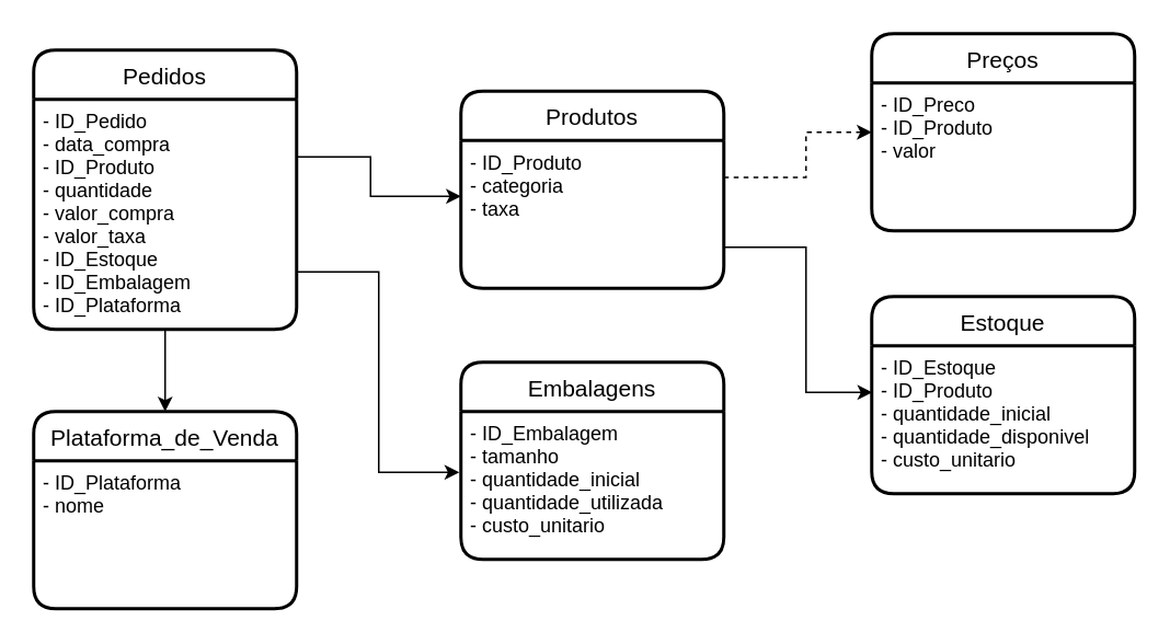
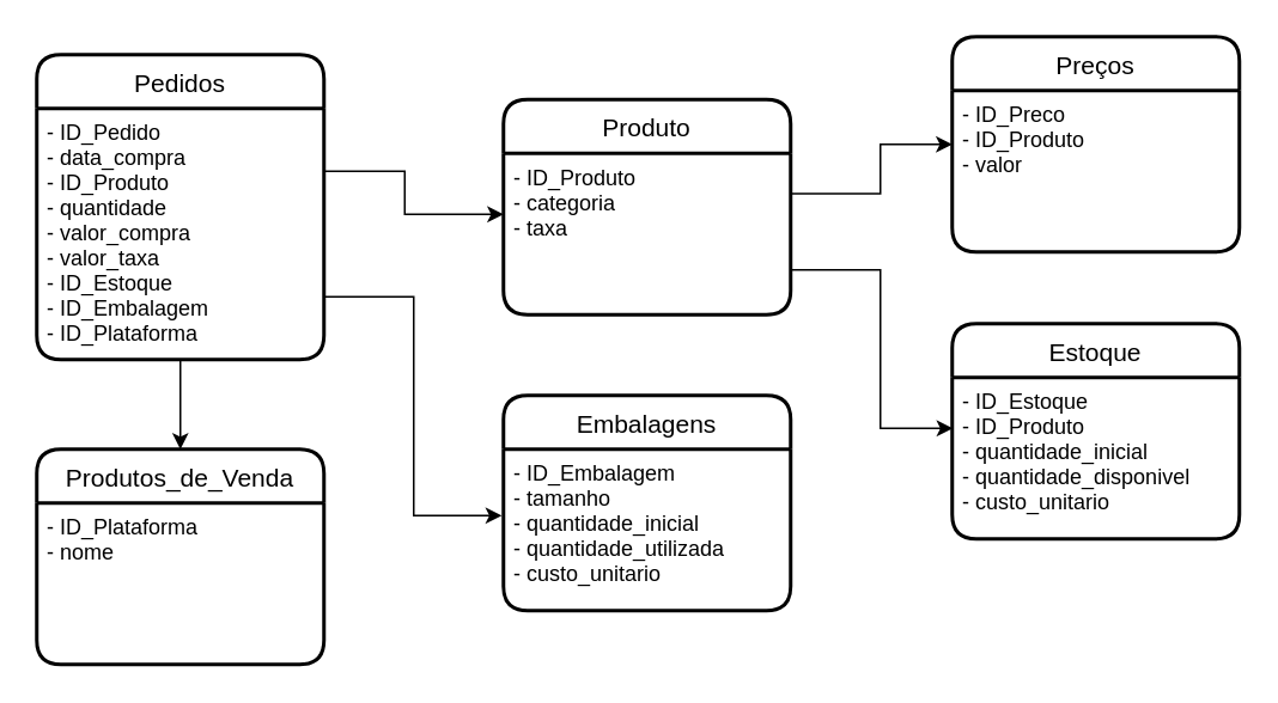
  <mxCell id="0" />
  <mxCell id="1" parent="0" />
  <mxCell id="2" value="Pedidos" style="swimlane;childLayout=stackLayout;horizontal=1;startSize=30;horizontalStack=0;rounded=1;fontSize=14;fontStyle=0;strokeWidth=2;resizeParent=0;resizeLast=1;shadow=0;dashed=0;align=center;" parent="1" vertex="1"><mxGeometry x="20" y="30" width="160" height="170" as="geometry" /></mxCell>
  <mxCell id="3" value="- ID_Pedido&#10;- data_compra&#10;- ID_Produto&#10;- quantidade&#10;- valor_compra&#10;- valor_taxa&#10;- ID_Estoque&#10;- ID_Embalagem&#10;- ID_Plataforma&#10;&#10;" style="align=left;strokeColor=none;fillColor=none;spacingLeft=4;fontSize=12;verticalAlign=top;resizable=0;rotatable=0;part=1;" parent="2" vertex="1"><mxGeometry y="30" width="160" height="140" as="geometry" /></mxCell>
  <mxCell id="4" style="edgeStyle=orthogonalEdgeStyle;rounded=0;orthogonalLoop=1;jettySize=auto;html=1;exitX=1;exitY=0.16;exitDx=0;exitDy=0;exitPerimeter=0;entryX=0;entryY=0.378;entryDx=0;entryDy=0;entryPerimeter=0;" parent="1" source="3" target="7" edge="1"><mxGeometry relative="1" as="geometry"><mxPoint x="330" y="110" as="targetPoint" /><Array as="points"><mxPoint x="180" y="95" /><mxPoint x="225" y="95" /><mxPoint x="225" y="119" /></Array></mxGeometry></mxCell>
  <mxCell id="5" style="edgeStyle=orthogonalEdgeStyle;rounded=0;orthogonalLoop=1;jettySize=auto;html=1;entryX=0.002;entryY=0.315;entryDx=0;entryDy=0;entryPerimeter=0;" parent="1" source="6" target="13" edge="1"><mxGeometry relative="1" as="geometry"><Array as="points"><mxPoint x="490" y="150" /><mxPoint x="490" y="238" /></Array></mxGeometry></mxCell>
- <mxCell id="6" value="Produtos" style="swimlane;childLayout=stackLayout;horizontal=1;startSize=30;horizontalStack=0;rounded=1;fontSize=14;fontStyle=0;strokeWidth=2;resizeParent=0;resizeLast=1;shadow=0;dashed=0;align=center;" parent="1" vertex="1"><mxGeometry x="280" y="55" width="160" height="120" as="geometry" /></mxCell>
+ <mxCell id="6" value="Produto" style="swimlane;childLayout=stackLayout;horizontal=1;startSize=30;horizontalStack=0;rounded=1;fontSize=14;fontStyle=0;strokeWidth=2;resizeParent=0;resizeLast=1;shadow=0;dashed=0;align=center;" parent="1" vertex="1"><mxGeometry x="280" y="55" width="160" height="120" as="geometry" /></mxCell>
  <mxCell id="7" value="- ID_Produto&#10;- categoria&#10;- taxa" style="align=left;strokeColor=none;fillColor=none;spacingLeft=4;fontSize=12;verticalAlign=top;resizable=0;rotatable=0;part=1;" parent="6" vertex="1"><mxGeometry y="30" width="160" height="90" as="geometry" /></mxCell>
  <mxCell id="8" style="edgeStyle=orthogonalEdgeStyle;rounded=0;orthogonalLoop=1;jettySize=auto;html=1;exitX=0.5;exitY=1;exitDx=0;exitDy=0;" parent="6" source="7" target="7" edge="1"><mxGeometry relative="1" as="geometry" /></mxCell>
  <mxCell id="9" value="Embalagens" style="swimlane;childLayout=stackLayout;horizontal=1;startSize=30;horizontalStack=0;rounded=1;fontSize=14;fontStyle=0;strokeWidth=2;resizeParent=0;resizeLast=1;shadow=0;dashed=0;align=center;" parent="1" vertex="1"><mxGeometry x="280" y="220" width="160" height="120" as="geometry" /></mxCell>
  <mxCell id="10" value="- ID_Embalagem&#10;- tamanho&#10;- quantidade_inicial&#10;- quantidade_utilizada&#10;- custo_unitario&#10;" style="align=left;strokeColor=none;fillColor=none;spacingLeft=4;fontSize=12;verticalAlign=top;resizable=0;rotatable=0;part=1;" parent="9" vertex="1"><mxGeometry y="30" width="160" height="90" as="geometry" /></mxCell>
  <mxCell id="11" style="edgeStyle=orthogonalEdgeStyle;rounded=0;orthogonalLoop=1;jettySize=auto;html=1;exitX=1;exitY=0.75;exitDx=0;exitDy=0;entryX=-0.006;entryY=0.411;entryDx=0;entryDy=0;entryPerimeter=0;" parent="1" source="3" target="10" edge="1"><mxGeometry relative="1" as="geometry" /></mxCell>
  <mxCell id="12" value="Estoque" style="swimlane;childLayout=stackLayout;horizontal=1;startSize=30;horizontalStack=0;rounded=1;fontSize=14;fontStyle=0;strokeWidth=2;resizeParent=0;resizeLast=1;shadow=0;dashed=0;align=center;" parent="1" vertex="1"><mxGeometry x="530" y="180" width="160" height="120" as="geometry" /></mxCell>
  <mxCell id="13" value="- ID_Estoque&#10;- ID_Produto&#10;- quantidade_inicial&#10;- quantidade_disponivel&#10;- custo_unitario&#10;" style="align=left;strokeColor=none;fillColor=none;spacingLeft=4;fontSize=12;verticalAlign=top;resizable=0;rotatable=0;part=1;" parent="12" vertex="1"><mxGeometry y="30" width="160" height="90" as="geometry" /></mxCell>
  <mxCell id="14" value="Preços" style="swimlane;childLayout=stackLayout;horizontal=1;startSize=30;horizontalStack=0;rounded=1;fontSize=14;fontStyle=0;strokeWidth=2;resizeParent=0;resizeLast=1;shadow=0;dashed=0;align=center;" vertex="1" parent="1"><mxGeometry x="530" y="20" width="160" height="120" as="geometry" /></mxCell>
  <mxCell id="15" value="- ID_Preco&#10;- ID_Produto&#10;- valor&#10;" style="align=left;strokeColor=none;fillColor=none;spacingLeft=4;fontSize=12;verticalAlign=top;resizable=0;rotatable=0;part=1;" vertex="1" parent="14"><mxGeometry y="30" width="160" height="90" as="geometry" /></mxCell>
- <mxCell id="16" style="edgeStyle=orthogonalEdgeStyle;rounded=0;orthogonalLoop=1;jettySize=auto;html=1;exitX=1;exitY=0.25;exitDx=0;exitDy=0;entryX=0;entryY=0.5;entryDx=0;entryDy=0;dashed=1;" edge="1" parent="1" source="7" target="14"><mxGeometry relative="1" as="geometry"><Array as="points"><mxPoint x="490" y="108" /><mxPoint x="490" y="80" /></Array></mxGeometry></mxCell>
+ <mxCell id="16" style="edgeStyle=orthogonalEdgeStyle;rounded=0;orthogonalLoop=1;jettySize=auto;html=1;exitX=1;exitY=0.25;exitDx=0;exitDy=0;entryX=0;entryY=0.5;entryDx=0;entryDy=0;" edge="1" parent="1" source="7" target="14"><mxGeometry relative="1" as="geometry"><Array as="points"><mxPoint x="490" y="108" /><mxPoint x="490" y="80" /></Array></mxGeometry></mxCell>
  <mxCell id="17" style="edgeStyle=orthogonalEdgeStyle;rounded=0;orthogonalLoop=1;jettySize=auto;html=1;entryX=0.5;entryY=0;entryDx=0;entryDy=0;" edge="1" parent="1" source="3" target="18"><mxGeometry relative="1" as="geometry"><mxPoint x="100" y="310" as="targetPoint" /></mxGeometry></mxCell>
- <mxCell id="18" value="Plataforma_de_Venda" style="swimlane;childLayout=stackLayout;horizontal=1;startSize=30;horizontalStack=0;rounded=1;fontSize=14;fontStyle=0;strokeWidth=2;resizeParent=0;resizeLast=1;shadow=0;dashed=0;align=center;" vertex="1" parent="1"><mxGeometry x="20" y="250" width="160" height="120" as="geometry" /></mxCell>
+ <mxCell id="18" value="Produtos_de_Venda" style="swimlane;childLayout=stackLayout;horizontal=1;startSize=30;horizontalStack=0;rounded=1;fontSize=14;fontStyle=0;strokeWidth=2;resizeParent=0;resizeLast=1;shadow=0;dashed=0;align=center;" vertex="1" parent="1"><mxGeometry x="20" y="250" width="160" height="120" as="geometry" /></mxCell>
  <mxCell id="19" value="- ID_Plataforma&#10;- nome&#10;" style="align=left;strokeColor=none;fillColor=none;spacingLeft=4;fontSize=12;verticalAlign=top;resizable=0;rotatable=0;part=1;" vertex="1" parent="18"><mxGeometry y="30" width="160" height="90" as="geometry" /></mxCell>
